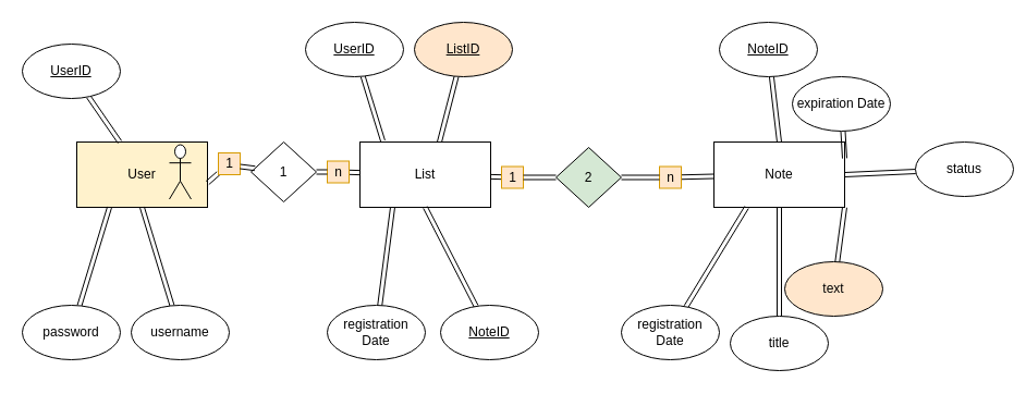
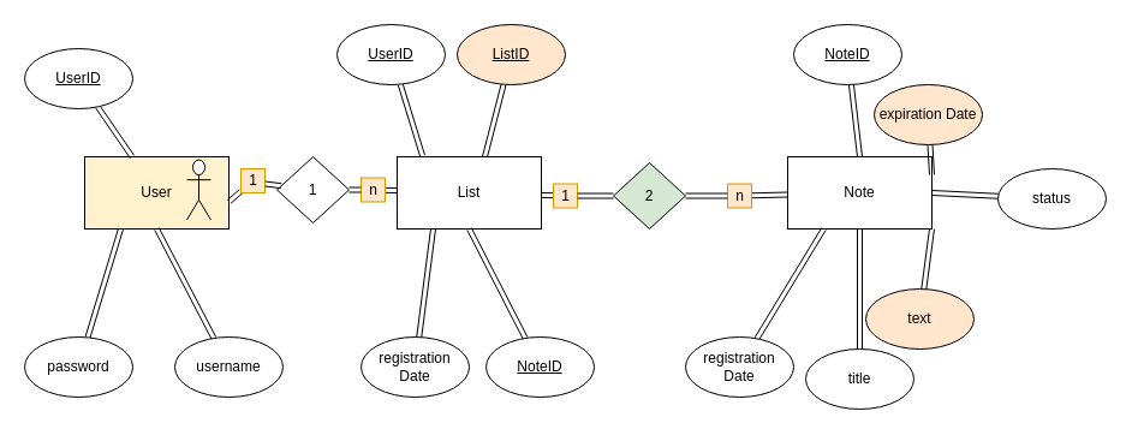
  <mxCell id="0" />
  <mxCell id="1" parent="0" />
  <mxCell id="2" value="User" style="rounded=0;whiteSpace=wrap;html=1;fillColor=#fff2cc;" parent="1" vertex="1"><mxGeometry x="70" y="130" width="120" height="60" as="geometry" /></mxCell>
  <mxCell id="3" value="List" style="rounded=0;whiteSpace=wrap;html=1;" parent="1" vertex="1"><mxGeometry x="330" y="130" width="120" height="60" as="geometry" /></mxCell>
  <mxCell id="4" value="Note" style="rounded=0;whiteSpace=wrap;html=1;" parent="1" vertex="1"><mxGeometry x="655" y="130" width="120" height="60" as="geometry" /></mxCell>
  <mxCell id="5" value="" style="rounded=0;orthogonalLoop=1;jettySize=auto;html=1;shape=link;" parent="1" source="6" target="2" edge="1"><mxGeometry relative="1" as="geometry" /></mxCell>
  <mxCell id="6" value="&lt;u&gt;UserID&lt;/u&gt;" style="ellipse;whiteSpace=wrap;html=1;" parent="1" vertex="1"><mxGeometry x="20" y="40" width="90" height="50" as="geometry" /></mxCell>
  <mxCell id="7" value="" style="rounded=0;orthogonalLoop=1;jettySize=auto;html=1;shape=link;entryX=0.25;entryY=1;entryDx=0;entryDy=0;" parent="1" source="8" target="2" edge="1"><mxGeometry relative="1" as="geometry"><mxPoint x="109.474" y="370" as="targetPoint" /></mxGeometry></mxCell>
  <mxCell id="8" value="password" style="ellipse;whiteSpace=wrap;html=1;" parent="1" vertex="1"><mxGeometry x="20" y="280" width="90" height="50" as="geometry" /></mxCell>
  <mxCell id="9" value="" style="rounded=0;orthogonalLoop=1;jettySize=auto;html=1;shape=link;entryX=0.5;entryY=1;entryDx=0;entryDy=0;" parent="1" source="10" target="2" edge="1"><mxGeometry relative="1" as="geometry"><mxPoint x="209.474" y="370" as="targetPoint" /></mxGeometry></mxCell>
- <mxCell id="10" value="username" style="ellipse;whiteSpace=wrap;html=1;" parent="1" vertex="1"><mxGeometry x="120" y="280" width="90" height="50" as="geometry" /></mxCell>
+ <mxCell id="10" value="username" style="ellipse;whiteSpace=wrap;html=1;" parent="1" vertex="1"><mxGeometry x="145" y="280" width="90" height="50" as="geometry" /></mxCell>
  <mxCell id="11" value="" style="rounded=0;orthogonalLoop=1;jettySize=auto;html=1;shape=link;entryX=0.175;entryY=-0.017;entryDx=0;entryDy=0;entryPerimeter=0;" parent="1" source="12" target="3" edge="1"><mxGeometry relative="1" as="geometry"><mxPoint x="139.474" y="160" as="targetPoint" /></mxGeometry></mxCell>
  <mxCell id="12" value="&lt;u&gt;UserID&lt;/u&gt;" style="ellipse;whiteSpace=wrap;html=1;" parent="1" vertex="1"><mxGeometry x="280" y="20" width="90" height="50" as="geometry" /></mxCell>
  <mxCell id="13" value="" style="rounded=0;orthogonalLoop=1;jettySize=auto;html=1;shape=link;" parent="1" source="14" edge="1"><mxGeometry relative="1" as="geometry"><mxPoint x="403" y="130" as="targetPoint" /></mxGeometry></mxCell>
  <mxCell id="14" value="&lt;u&gt;ListID&lt;/u&gt;" style="ellipse;whiteSpace=wrap;html=1;fillColor=#ffe6cc;" parent="1" vertex="1"><mxGeometry x="380" y="20" width="90" height="50" as="geometry" /></mxCell>
  <mxCell id="15" value="" style="rounded=0;orthogonalLoop=1;jettySize=auto;html=1;shape=link;entryX=0.25;entryY=1;entryDx=0;entryDy=0;" parent="1" source="16" target="3" edge="1"><mxGeometry relative="1" as="geometry"><mxPoint x="389.474" y="370" as="targetPoint" /></mxGeometry></mxCell>
  <mxCell id="16" value="registration Date" style="ellipse;whiteSpace=wrap;html=1;" parent="1" vertex="1"><mxGeometry x="300" y="280" width="90" height="50" as="geometry" /></mxCell>
  <mxCell id="17" style="edgeStyle=none;shape=link;rounded=0;orthogonalLoop=1;jettySize=auto;html=1;entryX=0.5;entryY=1;entryDx=0;entryDy=0;" parent="1" source="18" target="3" edge="1"><mxGeometry relative="1" as="geometry" /></mxCell>
  <mxCell id="18" value="&lt;u&gt;NoteID&lt;/u&gt;" style="ellipse;whiteSpace=wrap;html=1;" parent="1" vertex="1"><mxGeometry x="404" y="280" width="90" height="50" as="geometry" /></mxCell>
  <mxCell id="19" style="edgeStyle=none;shape=link;rounded=0;orthogonalLoop=1;jettySize=auto;html=1;entryX=0.5;entryY=0;entryDx=0;entryDy=0;" parent="1" source="20" target="4" edge="1"><mxGeometry relative="1" as="geometry" /></mxCell>
  <mxCell id="20" value="&lt;u&gt;NoteID&lt;/u&gt;" style="ellipse;whiteSpace=wrap;html=1;" parent="1" vertex="1"><mxGeometry x="660" y="20" width="90" height="50" as="geometry" /></mxCell>
  <mxCell id="21" style="edgeStyle=none;shape=link;rounded=0;orthogonalLoop=1;jettySize=auto;html=1;entryX=0.25;entryY=1;entryDx=0;entryDy=0;" parent="1" source="22" target="4" edge="1"><mxGeometry relative="1" as="geometry" /></mxCell>
  <mxCell id="22" value="registration Date" style="ellipse;whiteSpace=wrap;html=1;" parent="1" vertex="1"><mxGeometry x="570" y="280" width="90" height="50" as="geometry" /></mxCell>
  <mxCell id="23" style="edgeStyle=none;shape=link;rounded=0;orthogonalLoop=1;jettySize=auto;html=1;entryX=0.5;entryY=1;entryDx=0;entryDy=0;" parent="1" source="24" target="4" edge="1"><mxGeometry relative="1" as="geometry" /></mxCell>
  <mxCell id="24" value="title" style="ellipse;whiteSpace=wrap;html=1;" parent="1" vertex="1"><mxGeometry x="670" y="290" width="90" height="50" as="geometry" /></mxCell>
  <mxCell id="25" style="edgeStyle=none;shape=link;rounded=0;orthogonalLoop=1;jettySize=auto;html=1;entryX=1;entryY=1;entryDx=0;entryDy=0;" parent="1" source="26" target="4" edge="1"><mxGeometry relative="1" as="geometry" /></mxCell>
  <mxCell id="26" value="text" style="ellipse;whiteSpace=wrap;html=1;fillColor=#ffe6cc;" parent="1" vertex="1"><mxGeometry x="720" y="240" width="90" height="50" as="geometry" /></mxCell>
  <mxCell id="27" style="edgeStyle=none;shape=link;rounded=0;orthogonalLoop=1;jettySize=auto;html=1;entryX=1;entryY=0.25;entryDx=0;entryDy=0;" parent="1" source="28" target="4" edge="1"><mxGeometry relative="1" as="geometry" /></mxCell>
- <mxCell id="28" value="expiration Date" style="ellipse;whiteSpace=wrap;html=1;" parent="1" vertex="1"><mxGeometry x="727" y="70" width="90" height="50" as="geometry" /></mxCell>
+ <mxCell id="28" value="expiration Date" style="ellipse;whiteSpace=wrap;html=1;fillColor=#ffe6cc;" parent="1" vertex="1"><mxGeometry x="727" y="70" width="90" height="50" as="geometry" /></mxCell>
  <mxCell id="29" style="edgeStyle=none;shape=link;rounded=0;orthogonalLoop=1;jettySize=auto;html=1;entryX=1;entryY=0.625;entryDx=0;entryDy=0;entryPerimeter=0;" parent="1" source="35" target="2" edge="1"><mxGeometry relative="1" as="geometry" /></mxCell>
  <mxCell id="30" value="" style="edgeStyle=none;shape=link;rounded=0;orthogonalLoop=1;jettySize=auto;html=1;" parent="1" source="37" target="3" edge="1"><mxGeometry relative="1" as="geometry" /></mxCell>
  <mxCell id="31" value="1" style="rhombus;whiteSpace=wrap;html=1;" parent="1" vertex="1"><mxGeometry x="230" y="130" width="60" height="55" as="geometry" /></mxCell>
  <mxCell id="32" value="" style="edgeStyle=none;shape=link;rounded=0;orthogonalLoop=1;jettySize=auto;html=1;" parent="1" source="41" target="3" edge="1"><mxGeometry relative="1" as="geometry" /></mxCell>
  <mxCell id="33" value="" style="edgeStyle=none;shape=link;rounded=0;orthogonalLoop=1;jettySize=auto;html=1;" parent="1" source="39" target="4" edge="1"><mxGeometry relative="1" as="geometry" /></mxCell>
  <mxCell id="34" value="2" style="rhombus;whiteSpace=wrap;html=1;fillColor=#d5e8d4;" parent="1" vertex="1"><mxGeometry x="510" y="135" width="60" height="55" as="geometry" /></mxCell>
  <mxCell id="35" value="1" style="text;html=1;align=center;verticalAlign=middle;resizable=0;points=[];autosize=1;fillColor=#ffe6cc;strokeColor=#d79b00;" parent="1" vertex="1"><mxGeometry x="200" y="140" width="20" height="20" as="geometry" /></mxCell>
  <mxCell id="36" style="edgeStyle=none;shape=link;rounded=0;orthogonalLoop=1;jettySize=auto;html=1;entryX=1;entryY=0.625;entryDx=0;entryDy=0;entryPerimeter=0;" parent="1" source="31" target="35" edge="1"><mxGeometry relative="1" as="geometry"><mxPoint x="234.045" y="161.208" as="sourcePoint" /><mxPoint x="190" y="167.5" as="targetPoint" /></mxGeometry></mxCell>
  <mxCell id="37" value="n" style="text;html=1;align=center;verticalAlign=middle;resizable=0;points=[];autosize=1;fillColor=#ffe6cc;strokeColor=#d79b00;" parent="1" vertex="1"><mxGeometry x="300" y="147.5" width="20" height="20" as="geometry" /></mxCell>
  <mxCell id="38" value="" style="edgeStyle=none;shape=link;rounded=0;orthogonalLoop=1;jettySize=auto;html=1;" parent="1" source="31" target="37" edge="1"><mxGeometry relative="1" as="geometry"><mxPoint x="289.384" y="158.065" as="sourcePoint" /><mxPoint x="330" y="158.846" as="targetPoint" /></mxGeometry></mxCell>
  <mxCell id="39" value="n" style="text;html=1;align=center;verticalAlign=middle;resizable=0;points=[];autosize=1;fillColor=#ffe6cc;strokeColor=#d79b00;" parent="1" vertex="1"><mxGeometry x="605" y="152.5" width="20" height="20" as="geometry" /></mxCell>
  <mxCell id="40" value="" style="edgeStyle=none;shape=link;rounded=0;orthogonalLoop=1;jettySize=auto;html=1;" parent="1" source="34" target="39" edge="1"><mxGeometry relative="1" as="geometry"><mxPoint x="569.464" y="162.009" as="sourcePoint" /><mxPoint x="630" y="161" as="targetPoint" /></mxGeometry></mxCell>
  <mxCell id="41" value="1" style="text;html=1;align=center;verticalAlign=middle;resizable=0;points=[];autosize=1;fillColor=#ffe6cc;strokeColor=#d79b00;" parent="1" vertex="1"><mxGeometry x="460" y="152.5" width="20" height="20" as="geometry" /></mxCell>
  <mxCell id="42" value="" style="edgeStyle=none;shape=link;rounded=0;orthogonalLoop=1;jettySize=auto;html=1;" parent="1" source="34" target="41" edge="1"><mxGeometry relative="1" as="geometry"><mxPoint x="510.536" y="162.009" as="sourcePoint" /><mxPoint x="450" y="161" as="targetPoint" /></mxGeometry></mxCell>
  <mxCell id="43" value="" style="shape=umlActor;verticalLabelPosition=bottom;labelBackgroundColor=#ffffff;verticalAlign=top;html=1;outlineConnect=0;" parent="1" vertex="1"><mxGeometry x="155" y="132.5" width="20" height="50" as="geometry" /></mxCell>
  <mxCell id="44" style="rounded=0;orthogonalLoop=1;jettySize=auto;html=1;entryX=1;entryY=0.5;entryDx=0;entryDy=0;shape=link;" edge="1" parent="1" source="45" target="4"><mxGeometry relative="1" as="geometry" /></mxCell>
- <mxCell id="45" value="status" style="ellipse;whiteSpace=wrap;html=1;" vertex="1" parent="1"><mxGeometry x="840" y="130" width="90" height="50" as="geometry" /></mxCell>
+ <mxCell id="45" value="status" style="ellipse;whiteSpace=wrap;html=1;" vertex="1" parent="1"><mxGeometry x="830" y="140" width="90" height="50" as="geometry" /></mxCell>
